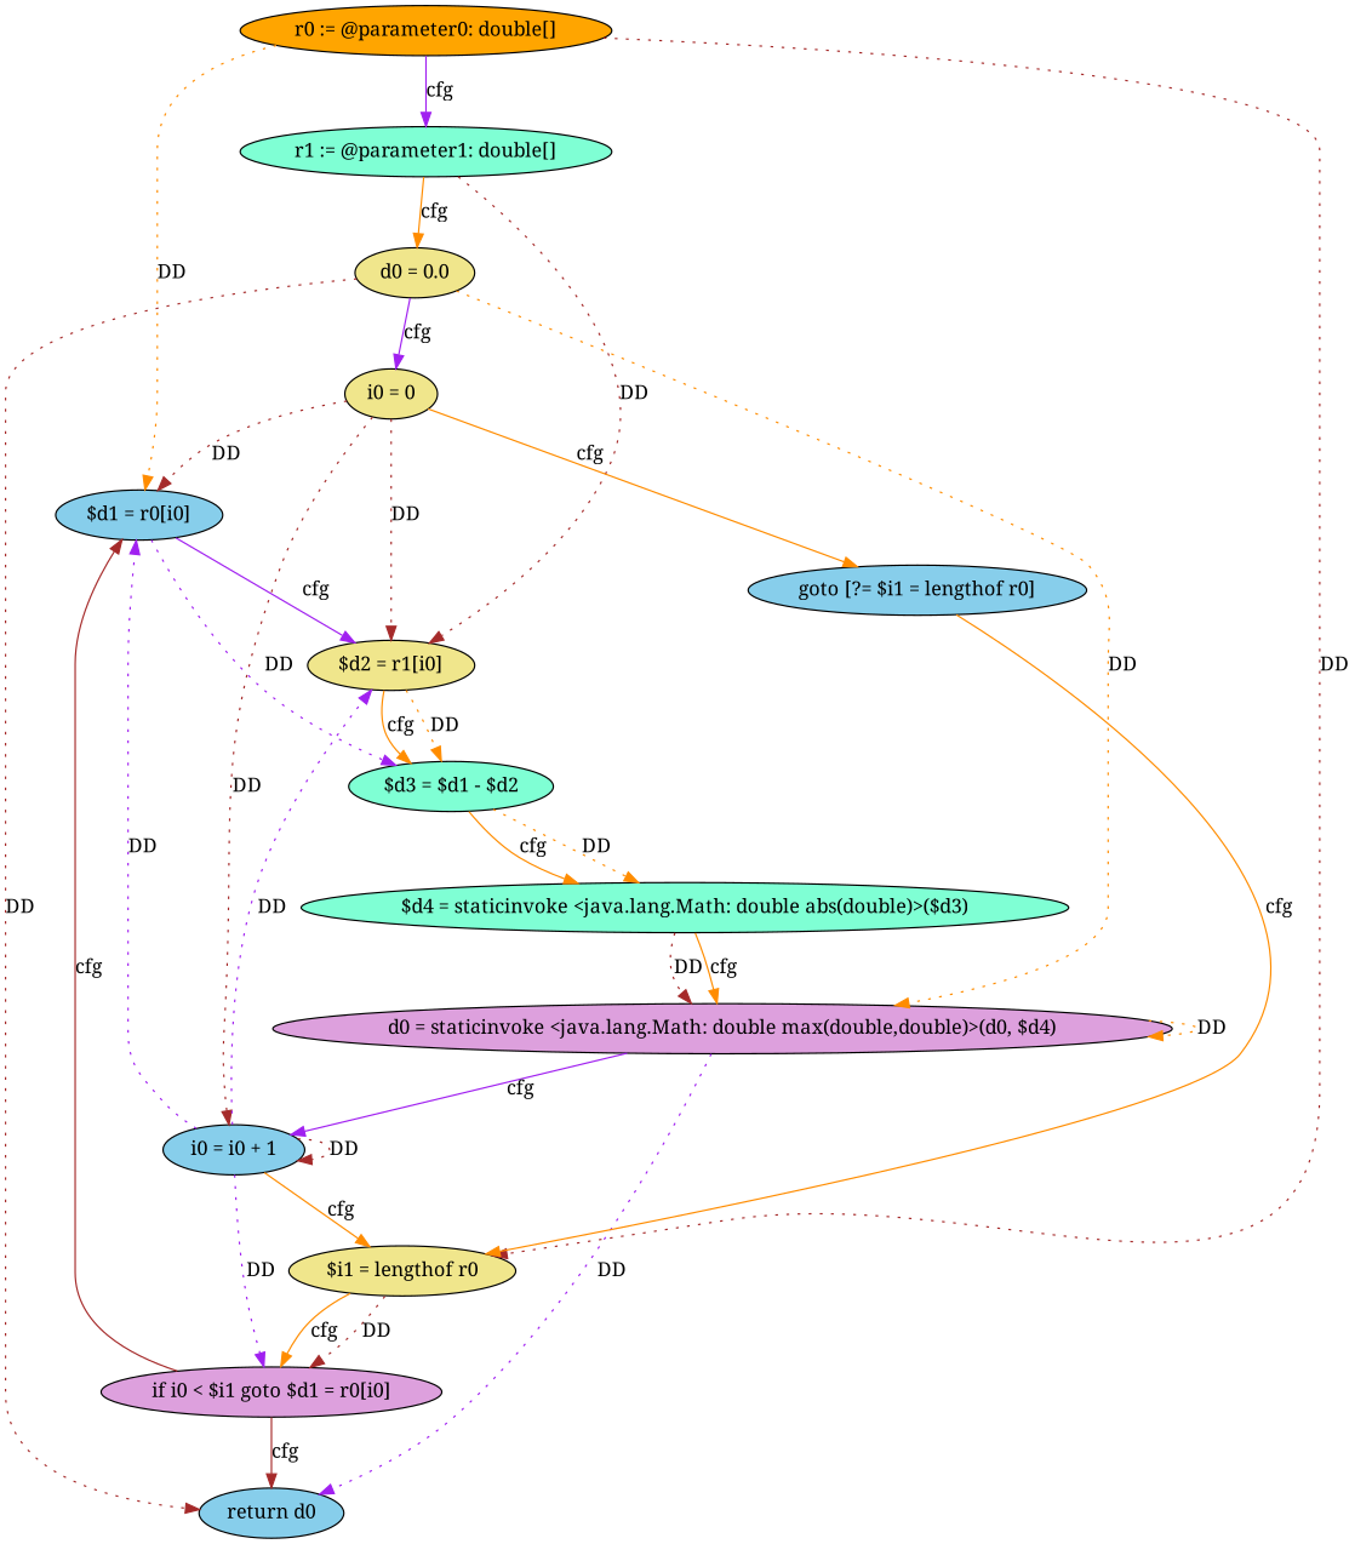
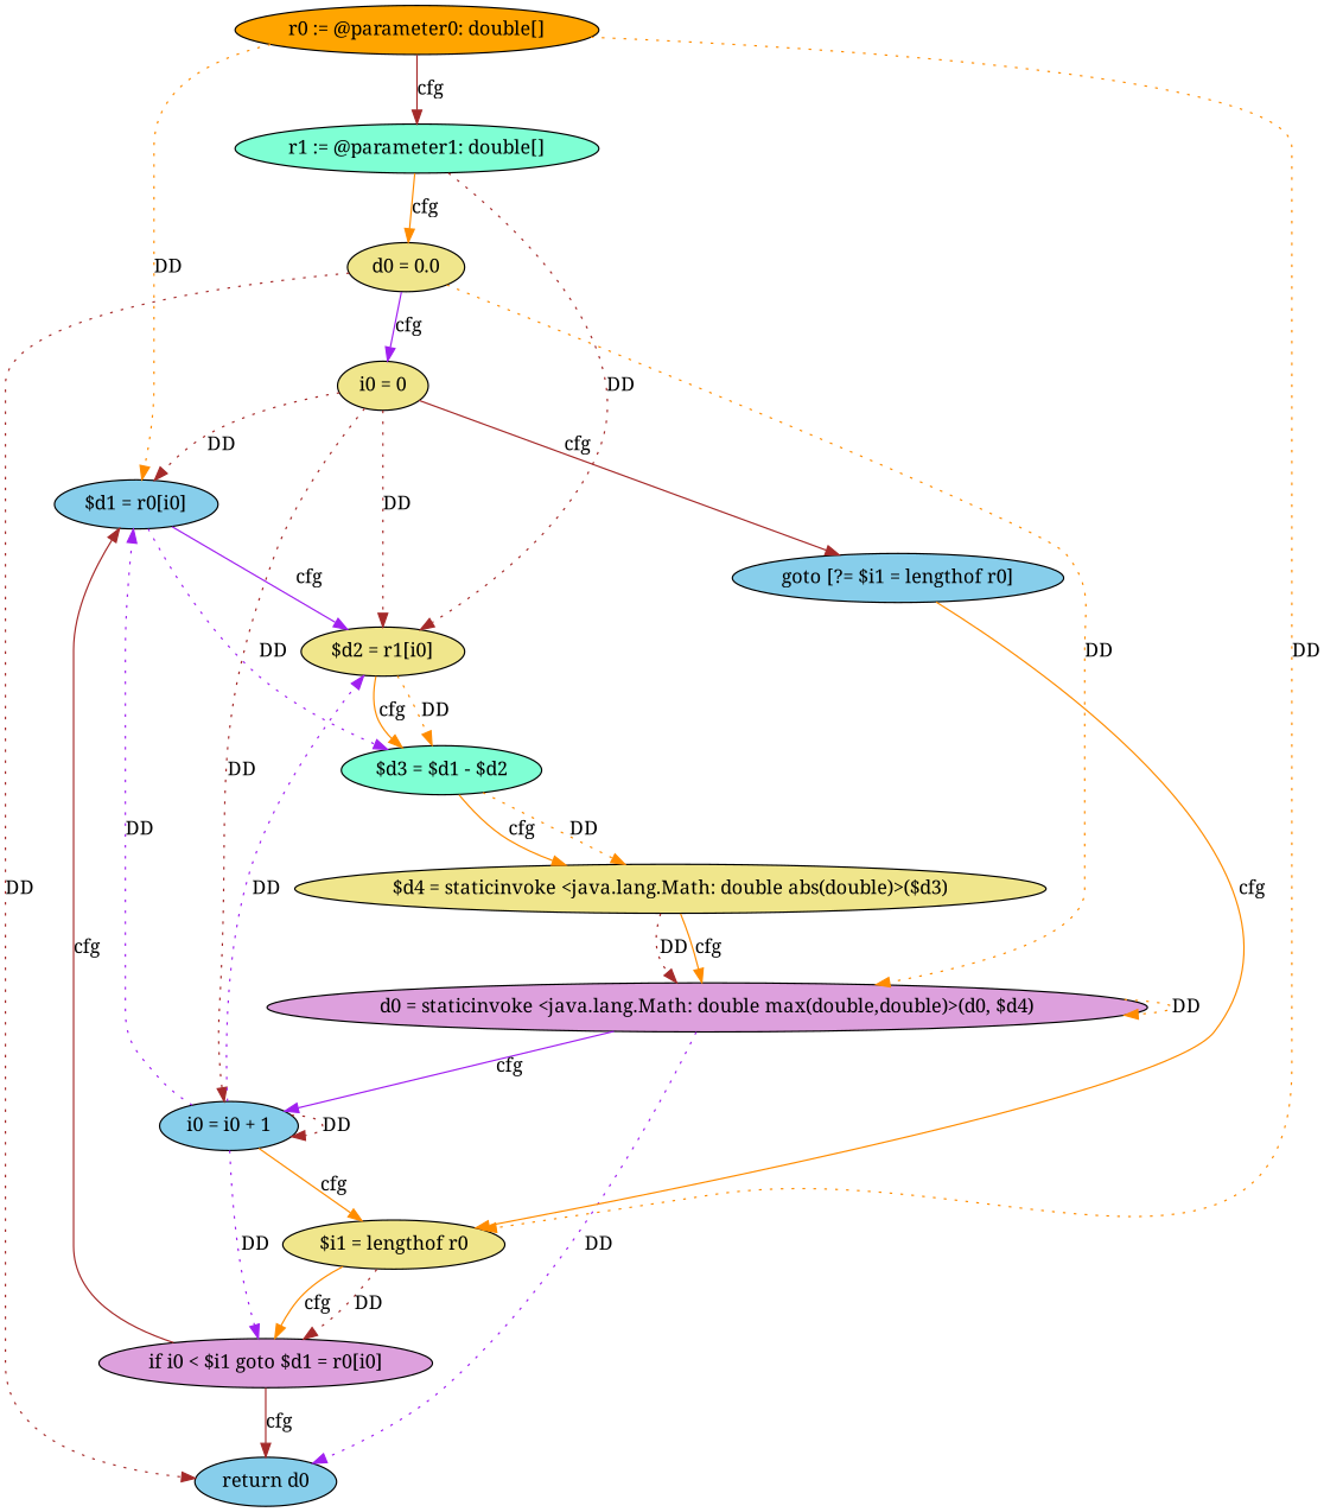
  digraph {
    fontname="Noto Serif"
    node [fillcolor=khaki fontname="Noto Serif" style=filled]
    edge [color=darkorange fontname="Noto Serif" style=dotted]
    n1 [fillcolor=orange label="r0 := @parameter0: double[]"]
    n2 [fillcolor=aquamarine label="r1 := @parameter1: double[]"]
    n3 [fillcolor=skyblue label="$d1 = r0[i0]"]
    n4 [label="$i1 = lengthof r0"]
    n5 [label="d0 = 0.0"]
    n6 [label="$d2 = r1[i0]"]
    n7 [fillcolor=aquamarine label="$d3 = $d1 - $d2"]
    n8 [fillcolor=plum label="if i0 < $i1 goto $d1 = r0[i0]"]
    n9 [label="i0 = 0"]
    n10 [fillcolor=plum label="d0 = staticinvoke <java.lang.Math: double max(double,double)>(d0, $d4)"]
    n11 [fillcolor=skyblue label="return d0"]
    n12 [fillcolor=skyblue label="goto [?= $i1 = lengthof r0]"]
    n13 [fillcolor=skyblue label="i0 = i0 + 1"]
-   n14 [fillcolor=aquamarine label="$d4 = staticinvoke <java.lang.Math: double abs(double)>($d3)"]
-   n1 -> n2 [color=purple label=cfg style=""]
+   n14 [label="$d4 = staticinvoke <java.lang.Math: double abs(double)>($d3)"]
+   n1 -> n2 [color=brown label=cfg style=""]
    n1 -> n3 [label=DD]
-   n1 -> n4 [color=brown label=DD]
+   n1 -> n4 [label=DD]
    n2 -> n5 [label=cfg style=""]
    n2 -> n6 [color=brown label=DD]
    n3 -> n6 [color=purple label=cfg style=""]
    n3 -> n7 [color=purple label=DD]
    n4 -> n8 [color=brown label=DD]
    n4 -> n8 [label=cfg style=""]
    n5 -> n9 [color=purple label=cfg style=""]
    n5 -> n10 [label=DD]
    n5 -> n11 [color=brown label=DD]
    n6 -> n7 [label=DD]
    n6 -> n7 [label=cfg style=""]
    n7 -> n14 [label=DD]
    n7 -> n14 [label=cfg style=""]
    n8 -> n3 [color=brown label=cfg style=""]
    n8 -> n11 [color=brown label=cfg style=""]
    n9 -> n3 [color=brown label=DD]
    n9 -> n6 [color=brown label=DD]
-   n9 -> n12 [label=cfg style=""]
+   n9 -> n12 [color=brown label=cfg style=""]
    n9 -> n13 [color=brown label=DD]
    n10 -> n10 [label=DD]
    n10 -> n11 [color=purple label=DD]
    n10 -> n13 [color=purple label=cfg style=""]
    n12 -> n4 [label=cfg style=""]
    n13 -> n3 [color=purple label=DD]
    n13 -> n4 [label=cfg style=""]
    n13 -> n6 [color=purple label=DD]
    n13 -> n8 [color=purple label=DD]
    n13 -> n13 [color=brown label=DD]
    n14 -> n10 [color=brown label=DD]
    n14 -> n10 [label=cfg style=""]
  }
